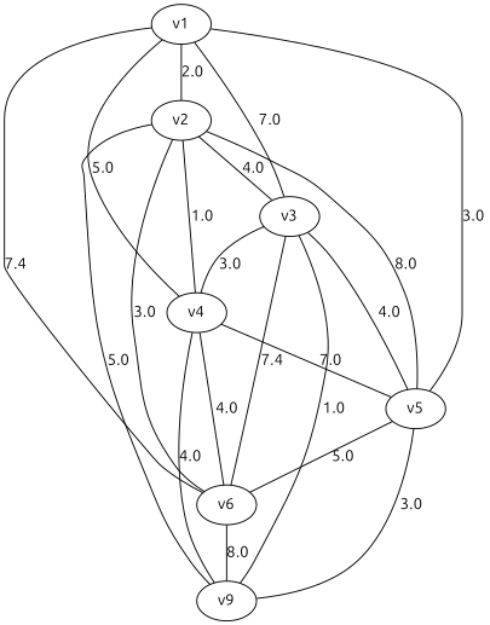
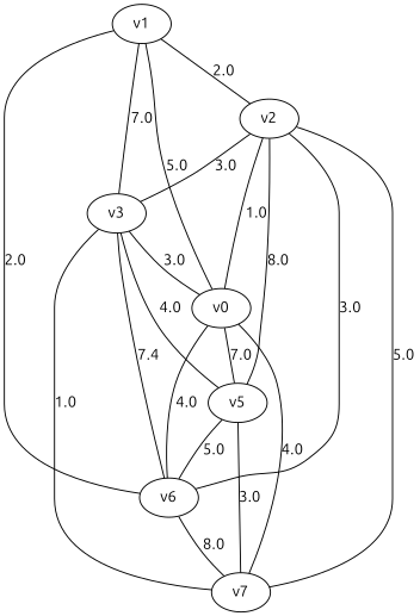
  graph {
    fontname=Ubuntu
    node [fontname=Ubuntu]
    edge [fontname=Ubuntu]
    n1 [label=v1]
    n2 [label=v2]
    n3 [label=v3]
-   n4 [label=v4]
+   n4 [label=v0]
    n5 [label=v5]
    n6 [label=v6]
-   n7 [label=v9]
+   n7 [label=v7]
    n1 -- n2 [label=2.0]
    n1 -- n3 [label=7.0]
    n1 -- n4 [label=5.0]
-   n1 -- n5 [label=3.0]
-   n1 -- n6 [label=7.4]
-   n2 -- n3 [label=4.0]
+   n1 -- n6 [label=2.0]
+   n2 -- n3 [label=3.0]
    n2 -- n4 [label=1.0]
    n2 -- n5 [label=8.0]
    n2 -- n6 [label=3.0]
    n2 -- n7 [label=5.0]
    n3 -- n4 [label=3.0]
    n3 -- n5 [label=4.0]
    n3 -- n6 [label=7.4]
    n3 -- n7 [label=1.0]
    n4 -- n5 [label=7.0]
    n4 -- n6 [label=4.0]
    n4 -- n7 [label=4.0]
    n5 -- n6 [label=5.0]
    n5 -- n7 [label=3.0]
    n6 -- n7 [label=8.0]
  }
